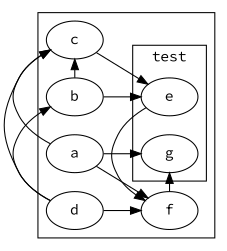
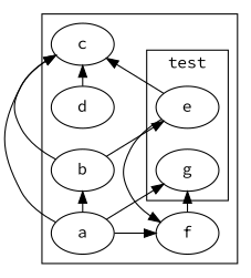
  digraph {
    fontname="Source Code Pro"
    rankdir=LR
    node [fontname="Source Code Pro"]
    edge [fontname="Source Code Pro"]
    c
    d
    a
    b
    e
    g
    f
    subgraph cluster_1 {
      f
      subgraph sub_2 {
        rank=same
        c
        d
        a
        b
      }
      subgraph cluster_3 {
        label=test
        subgraph sub_4 {
          label=test
          rank=same
          e
          g
        }
      }
    }
-   c -> e
+   e -> c
    d -> c
-   d -> f
    a -> c
-   d -> b
+   a -> b
    a -> g
    a -> f
    b -> c
    b -> e
    e -> f
    f -> g
  }
